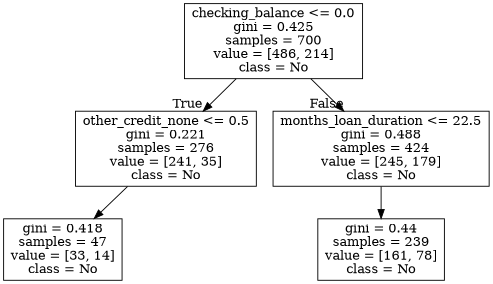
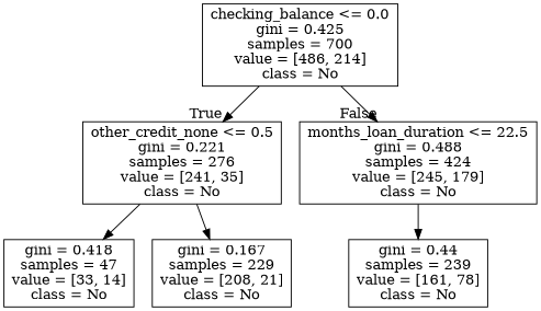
  digraph {
    node [shape=box]
    n1 [label="checking_balance <= 0.0\ngini = 0.425\nsamples = 700\nvalue = [486, 214]\nclass = No"]
    n2 [label="other_credit_none <= 0.5\ngini = 0.221\nsamples = 276\nvalue = [241, 35]\nclass = No"]
    n3 [label="months_loan_duration <= 22.5\ngini = 0.488\nsamples = 424\nvalue = [245, 179]\nclass = No"]
    n4 [label="gini = 0.418\nsamples = 47\nvalue = [33, 14]\nclass = No"]
+   n5 [label="gini = 0.167\nsamples = 229\nvalue = [208, 21]\nclass = No"]
    n6 [label="gini = 0.44\nsamples = 239\nvalue = [161, 78]\nclass = No"]
    n1 -> n2 [headlabel=True labelangle=45 labeldistance=2.5]
    n1 -> n3 [headlabel=False labelangle=-45 labeldistance=2.5]
    n2 -> n4
+   n2 -> n5
    n3 -> n6
  }
